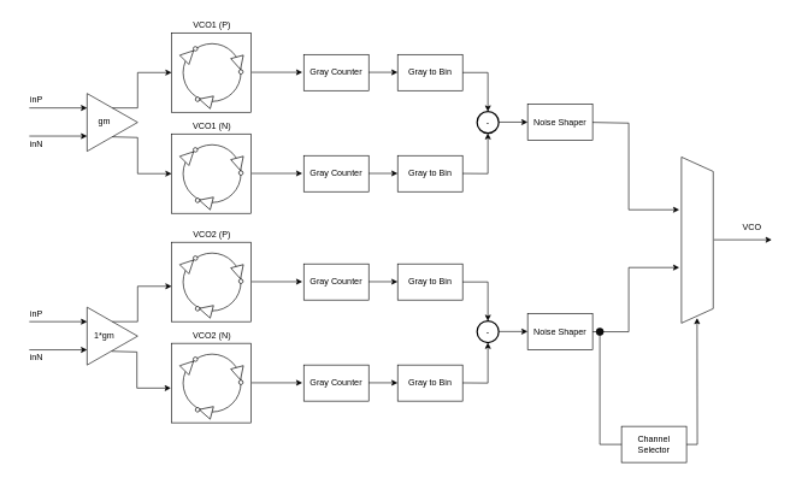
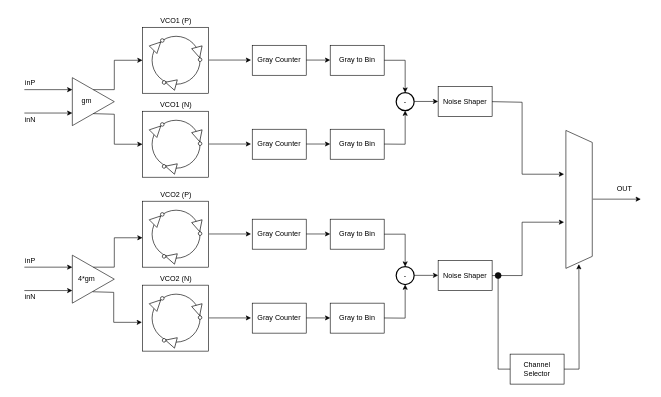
  <mxCell id="0" />
  <mxCell id="1" parent="0" />
  <mxCell id="2" value="" style="group;rotation=-135;" vertex="1" connectable="0" parent="1"><mxGeometry x="244" y="49.996" width="110" height="100.004" as="geometry" /></mxCell>
  <mxCell id="3" value="" style="rounded=0;whiteSpace=wrap;html=1;" vertex="1" parent="2"><mxGeometry x="-7" y="-5" width="110" height="110" as="geometry" /></mxCell>
  <mxCell id="4" value="" style="ellipse;whiteSpace=wrap;html=1;aspect=fixed;rotation=-135;" vertex="1" parent="2"><mxGeometry x="9" y="10" width="80" height="80" as="geometry" /></mxCell>
  <mxCell id="5" value="" style="group;rotation=-165;" vertex="1" connectable="0" parent="2"><mxGeometry x="25" y="79" width="24" height="18" as="geometry" /></mxCell>
  <mxCell id="6" value="" style="triangle;whiteSpace=wrap;html=1;rotation=-165;" vertex="1" parent="5"><mxGeometry x="6" y="1" width="18" height="18" as="geometry" /></mxCell>
  <mxCell id="7" value="" style="ellipse;whiteSpace=wrap;html=1;aspect=fixed;rotation=-165;" vertex="1" parent="5"><mxGeometry x="1" y="5" width="6" height="6" as="geometry" /></mxCell>
  <mxCell id="8" value="" style="triangle;whiteSpace=wrap;html=1;rotation=-45;" vertex="1" parent="2"><mxGeometry x="8" y="17" width="18" height="18" as="geometry" /></mxCell>
  <mxCell id="9" value="" style="ellipse;whiteSpace=wrap;html=1;aspect=fixed;rotation=-186;" vertex="1" parent="2"><mxGeometry x="23" y="14" width="6" height="6" as="geometry" /></mxCell>
  <mxCell id="10" value="" style="group;rotation=-285;" vertex="1" connectable="0" parent="2"><mxGeometry x="74" y="31" width="24" height="18" as="geometry" /></mxCell>
  <mxCell id="11" value="" style="triangle;whiteSpace=wrap;html=1;rotation=-285;" vertex="1" parent="10"><mxGeometry x="3" y="-3" width="18" height="18" as="geometry" /></mxCell>
  <mxCell id="12" value="" style="ellipse;whiteSpace=wrap;html=1;aspect=fixed;rotation=-285;" vertex="1" parent="10"><mxGeometry x="12" y="15" width="6" height="6" as="geometry" /></mxCell>
  <mxCell id="13" value="VCO1 (P)" style="text;html=1;align=center;verticalAlign=middle;whiteSpace=wrap;rounded=0;" vertex="1" parent="2"><mxGeometry x="19" y="-29.996" width="60" height="30" as="geometry" /></mxCell>
  <mxCell id="14" value="" style="endArrow=classic;html=1;rounded=0;" edge="1" parent="1"><mxGeometry width="50" height="50" relative="1" as="geometry"><mxPoint x="348" y="99.65" as="sourcePoint" /><mxPoint x="418" y="99.65" as="targetPoint" /></mxGeometry></mxCell>
  <mxCell id="15" value="Gray Counter" style="rounded=0;whiteSpace=wrap;html=1;" vertex="1" parent="1"><mxGeometry x="420" y="75" width="90" height="50" as="geometry" /></mxCell>
  <mxCell id="16" value="" style="endArrow=classic;html=1;rounded=0;exitX=1;exitY=0.5;exitDx=0;exitDy=0;" edge="1" parent="1"><mxGeometry width="50" height="50" relative="1" as="geometry"><mxPoint x="510" y="99.66" as="sourcePoint" /><mxPoint x="550" y="99.66" as="targetPoint" /></mxGeometry></mxCell>
  <mxCell id="17" value="" style="endArrow=classic;html=1;rounded=0;exitX=1;exitY=0.5;exitDx=0;exitDy=0;entryX=0.5;entryY=1;entryDx=0;entryDy=0;entryPerimeter=0;" edge="1" parent="1" target="20"><mxGeometry width="50" height="50" relative="1" as="geometry"><mxPoint x="630" y="239.65" as="sourcePoint" /><mxPoint x="670" y="239.65" as="targetPoint" /><Array as="points"><mxPoint x="675" y="240" /></Array></mxGeometry></mxCell>
  <mxCell id="18" value="Gray to Bin" style="rounded=0;whiteSpace=wrap;html=1;" vertex="1" parent="1"><mxGeometry x="550" y="75" width="90" height="50" as="geometry" /></mxCell>
  <mxCell id="19" value="Noise Shaper" style="rounded=0;whiteSpace=wrap;html=1;" vertex="1" parent="1"><mxGeometry x="730" y="144" width="90" height="50" as="geometry" /></mxCell>
  <mxCell id="20" value="-" style="strokeWidth=2;html=1;shape=mxgraph.flowchart.start_2;whiteSpace=wrap;" vertex="1" parent="1"><mxGeometry x="660" y="154" width="30" height="30" as="geometry" /></mxCell>
  <mxCell id="21" value="" style="group;rotation=-135;" vertex="1" connectable="0" parent="1"><mxGeometry x="244" y="189.996" width="110" height="100.004" as="geometry" /></mxCell>
  <mxCell id="22" value="" style="rounded=0;whiteSpace=wrap;html=1;" vertex="1" parent="21"><mxGeometry x="-7" y="-5" width="110" height="110" as="geometry" /></mxCell>
  <mxCell id="23" value="" style="ellipse;whiteSpace=wrap;html=1;aspect=fixed;rotation=-135;" vertex="1" parent="21"><mxGeometry x="9" y="10" width="80" height="80" as="geometry" /></mxCell>
  <mxCell id="24" value="" style="group;rotation=-165;" vertex="1" connectable="0" parent="21"><mxGeometry x="25" y="79" width="24" height="18" as="geometry" /></mxCell>
  <mxCell id="25" value="" style="triangle;whiteSpace=wrap;html=1;rotation=-165;" vertex="1" parent="24"><mxGeometry x="6" y="1" width="18" height="18" as="geometry" /></mxCell>
  <mxCell id="26" value="" style="ellipse;whiteSpace=wrap;html=1;aspect=fixed;rotation=-165;" vertex="1" parent="24"><mxGeometry x="1" y="5" width="6" height="6" as="geometry" /></mxCell>
  <mxCell id="27" value="" style="triangle;whiteSpace=wrap;html=1;rotation=-45;" vertex="1" parent="21"><mxGeometry x="8" y="17" width="18" height="18" as="geometry" /></mxCell>
  <mxCell id="28" value="" style="ellipse;whiteSpace=wrap;html=1;aspect=fixed;rotation=-186;" vertex="1" parent="21"><mxGeometry x="23" y="14" width="6" height="6" as="geometry" /></mxCell>
  <mxCell id="29" value="" style="group;rotation=-285;" vertex="1" connectable="0" parent="21"><mxGeometry x="74" y="31" width="24" height="18" as="geometry" /></mxCell>
  <mxCell id="30" value="" style="triangle;whiteSpace=wrap;html=1;rotation=-285;" vertex="1" parent="29"><mxGeometry x="3" y="-3" width="18" height="18" as="geometry" /></mxCell>
  <mxCell id="31" value="" style="ellipse;whiteSpace=wrap;html=1;aspect=fixed;rotation=-285;" vertex="1" parent="29"><mxGeometry x="12" y="15" width="6" height="6" as="geometry" /></mxCell>
  <mxCell id="32" value="VCO1 (N)" style="text;html=1;align=center;verticalAlign=middle;whiteSpace=wrap;rounded=0;" vertex="1" parent="21"><mxGeometry x="19" y="-29.996" width="60" height="30" as="geometry" /></mxCell>
  <mxCell id="33" value="" style="endArrow=classic;html=1;rounded=0;" edge="1" parent="1"><mxGeometry width="50" height="50" relative="1" as="geometry"><mxPoint x="348" y="239.65" as="sourcePoint" /><mxPoint x="418" y="239.65" as="targetPoint" /></mxGeometry></mxCell>
  <mxCell id="34" value="Gray Counter" style="rounded=0;whiteSpace=wrap;html=1;" vertex="1" parent="1"><mxGeometry x="420" y="215" width="90" height="50" as="geometry" /></mxCell>
  <mxCell id="35" value="" style="endArrow=classic;html=1;rounded=0;exitX=1;exitY=0.5;exitDx=0;exitDy=0;" edge="1" parent="1"><mxGeometry width="50" height="50" relative="1" as="geometry"><mxPoint x="510" y="239.66" as="sourcePoint" /><mxPoint x="550" y="239.66" as="targetPoint" /></mxGeometry></mxCell>
  <mxCell id="36" value="Gray to Bin" style="rounded=0;whiteSpace=wrap;html=1;" vertex="1" parent="1"><mxGeometry x="550" y="215" width="90" height="50" as="geometry" /></mxCell>
  <mxCell id="37" value="" style="endArrow=classic;html=1;rounded=0;exitX=1;exitY=0.5;exitDx=0;exitDy=0;entryX=0.5;entryY=0;entryDx=0;entryDy=0;entryPerimeter=0;" edge="1" parent="1" source="18" target="20"><mxGeometry width="50" height="50" relative="1" as="geometry"><mxPoint x="560" y="150" as="sourcePoint" /><mxPoint x="610" y="100" as="targetPoint" /><Array as="points"><mxPoint x="675" y="100" /></Array></mxGeometry></mxCell>
  <mxCell id="38" value="" style="endArrow=classic;html=1;rounded=0;exitX=1;exitY=0.5;exitDx=0;exitDy=0;" edge="1" parent="1"><mxGeometry width="50" height="50" relative="1" as="geometry"><mxPoint x="690" y="168.66" as="sourcePoint" /><mxPoint x="730" y="168.66" as="targetPoint" /></mxGeometry></mxCell>
  <mxCell id="39" value="" style="shape=trapezoid;perimeter=trapezoidPerimeter;whiteSpace=wrap;html=1;fixedSize=1;rotation=90;" vertex="1" parent="1"><mxGeometry x="850" y="310" width="230" height="44" as="geometry" /></mxCell>
  <mxCell id="40" value="" style="endArrow=classic;html=1;rounded=0;exitX=1;exitY=0.5;exitDx=0;exitDy=0;" edge="1" parent="1" source="81"><mxGeometry width="50" height="50" relative="1" as="geometry"><mxPoint x="964.66" y="500" as="sourcePoint" /><mxPoint x="964.66" y="440" as="targetPoint" /><Array as="points"><mxPoint x="965" y="615" /></Array></mxGeometry></mxCell>
  <mxCell id="41" value="" style="group;rotation=-135;" vertex="1" connectable="0" parent="1"><mxGeometry x="244" y="339.996" width="110" height="100.004" as="geometry" /></mxCell>
  <mxCell id="42" value="" style="rounded=0;whiteSpace=wrap;html=1;" vertex="1" parent="41"><mxGeometry x="-7" y="-5" width="110" height="110" as="geometry" /></mxCell>
  <mxCell id="43" value="" style="ellipse;whiteSpace=wrap;html=1;aspect=fixed;rotation=-135;" vertex="1" parent="41"><mxGeometry x="9" y="10" width="80" height="80" as="geometry" /></mxCell>
  <mxCell id="44" value="" style="group;rotation=-165;" vertex="1" connectable="0" parent="41"><mxGeometry x="25" y="79" width="24" height="18" as="geometry" /></mxCell>
  <mxCell id="45" value="" style="triangle;whiteSpace=wrap;html=1;rotation=-165;" vertex="1" parent="44"><mxGeometry x="6" y="1" width="18" height="18" as="geometry" /></mxCell>
  <mxCell id="46" value="" style="ellipse;whiteSpace=wrap;html=1;aspect=fixed;rotation=-165;" vertex="1" parent="44"><mxGeometry x="1" y="5" width="6" height="6" as="geometry" /></mxCell>
  <mxCell id="47" value="" style="triangle;whiteSpace=wrap;html=1;rotation=-45;" vertex="1" parent="41"><mxGeometry x="8" y="17" width="18" height="18" as="geometry" /></mxCell>
  <mxCell id="48" value="" style="ellipse;whiteSpace=wrap;html=1;aspect=fixed;rotation=-186;" vertex="1" parent="41"><mxGeometry x="23" y="14" width="6" height="6" as="geometry" /></mxCell>
  <mxCell id="49" value="" style="group;rotation=-285;" vertex="1" connectable="0" parent="41"><mxGeometry x="74" y="31" width="24" height="18" as="geometry" /></mxCell>
  <mxCell id="50" value="" style="triangle;whiteSpace=wrap;html=1;rotation=-285;" vertex="1" parent="49"><mxGeometry x="3" y="-3" width="18" height="18" as="geometry" /></mxCell>
  <mxCell id="51" value="" style="ellipse;whiteSpace=wrap;html=1;aspect=fixed;rotation=-285;" vertex="1" parent="49"><mxGeometry x="12" y="15" width="6" height="6" as="geometry" /></mxCell>
  <mxCell id="52" value="VCO2 (P)" style="text;html=1;align=center;verticalAlign=middle;whiteSpace=wrap;rounded=0;" vertex="1" parent="41"><mxGeometry x="19" y="-29.996" width="60" height="30" as="geometry" /></mxCell>
  <mxCell id="53" value="" style="endArrow=classic;html=1;rounded=0;" edge="1" parent="1"><mxGeometry width="50" height="50" relative="1" as="geometry"><mxPoint x="348" y="389.65" as="sourcePoint" /><mxPoint x="418" y="389.65" as="targetPoint" /></mxGeometry></mxCell>
  <mxCell id="54" value="Gray Counter" style="rounded=0;whiteSpace=wrap;html=1;" vertex="1" parent="1"><mxGeometry x="420" y="365" width="90" height="50" as="geometry" /></mxCell>
  <mxCell id="55" value="" style="endArrow=classic;html=1;rounded=0;exitX=1;exitY=0.5;exitDx=0;exitDy=0;" edge="1" parent="1"><mxGeometry width="50" height="50" relative="1" as="geometry"><mxPoint x="510" y="389.66" as="sourcePoint" /><mxPoint x="550" y="389.66" as="targetPoint" /></mxGeometry></mxCell>
  <mxCell id="56" value="" style="endArrow=classic;html=1;rounded=0;exitX=1;exitY=0.5;exitDx=0;exitDy=0;entryX=0.5;entryY=1;entryDx=0;entryDy=0;entryPerimeter=0;" edge="1" parent="1" target="59"><mxGeometry width="50" height="50" relative="1" as="geometry"><mxPoint x="630" y="529.65" as="sourcePoint" /><mxPoint x="670" y="529.65" as="targetPoint" /><Array as="points"><mxPoint x="675" y="530" /></Array></mxGeometry></mxCell>
  <mxCell id="57" value="Gray to Bin" style="rounded=0;whiteSpace=wrap;html=1;" vertex="1" parent="1"><mxGeometry x="550" y="365" width="90" height="50" as="geometry" /></mxCell>
  <mxCell id="58" value="Noise Shaper" style="rounded=0;whiteSpace=wrap;html=1;" vertex="1" parent="1"><mxGeometry x="730" y="434" width="90" height="50" as="geometry" /></mxCell>
  <mxCell id="59" value="-" style="strokeWidth=2;html=1;shape=mxgraph.flowchart.start_2;whiteSpace=wrap;" vertex="1" parent="1"><mxGeometry x="660" y="444" width="30" height="30" as="geometry" /></mxCell>
  <mxCell id="60" value="" style="group;rotation=-135;" vertex="1" connectable="0" parent="1"><mxGeometry x="244" y="479.996" width="110" height="100.004" as="geometry" /></mxCell>
  <mxCell id="61" value="" style="rounded=0;whiteSpace=wrap;html=1;" vertex="1" parent="60"><mxGeometry x="-7" y="-5" width="110" height="110" as="geometry" /></mxCell>
  <mxCell id="62" value="" style="ellipse;whiteSpace=wrap;html=1;aspect=fixed;rotation=-135;" vertex="1" parent="60"><mxGeometry x="9" y="10" width="80" height="80" as="geometry" /></mxCell>
  <mxCell id="63" value="" style="group;rotation=-165;" vertex="1" connectable="0" parent="60"><mxGeometry x="25" y="79" width="24" height="18" as="geometry" /></mxCell>
  <mxCell id="64" value="" style="triangle;whiteSpace=wrap;html=1;rotation=-165;" vertex="1" parent="63"><mxGeometry x="6" y="1" width="18" height="18" as="geometry" /></mxCell>
  <mxCell id="65" value="" style="ellipse;whiteSpace=wrap;html=1;aspect=fixed;rotation=-165;" vertex="1" parent="63"><mxGeometry x="1" y="5" width="6" height="6" as="geometry" /></mxCell>
  <mxCell id="66" value="" style="triangle;whiteSpace=wrap;html=1;rotation=-45;" vertex="1" parent="60"><mxGeometry x="8" y="17" width="18" height="18" as="geometry" /></mxCell>
  <mxCell id="67" value="" style="ellipse;whiteSpace=wrap;html=1;aspect=fixed;rotation=-186;" vertex="1" parent="60"><mxGeometry x="23" y="14" width="6" height="6" as="geometry" /></mxCell>
  <mxCell id="68" value="" style="group;rotation=-285;" vertex="1" connectable="0" parent="60"><mxGeometry x="74" y="31" width="24" height="18" as="geometry" /></mxCell>
  <mxCell id="69" value="" style="triangle;whiteSpace=wrap;html=1;rotation=-285;" vertex="1" parent="68"><mxGeometry x="3" y="-3" width="18" height="18" as="geometry" /></mxCell>
  <mxCell id="70" value="" style="ellipse;whiteSpace=wrap;html=1;aspect=fixed;rotation=-285;" vertex="1" parent="68"><mxGeometry x="12" y="15" width="6" height="6" as="geometry" /></mxCell>
  <mxCell id="71" value="VCO2 (N)" style="text;html=1;align=center;verticalAlign=middle;whiteSpace=wrap;rounded=0;" vertex="1" parent="60"><mxGeometry x="19" y="-29.996" width="60" height="30" as="geometry" /></mxCell>
  <mxCell id="72" value="" style="endArrow=classic;html=1;rounded=0;" edge="1" parent="1"><mxGeometry width="50" height="50" relative="1" as="geometry"><mxPoint x="348" y="529.65" as="sourcePoint" /><mxPoint x="418" y="529.65" as="targetPoint" /></mxGeometry></mxCell>
  <mxCell id="73" value="Gray Counter" style="rounded=0;whiteSpace=wrap;html=1;" vertex="1" parent="1"><mxGeometry x="420" y="505" width="90" height="50" as="geometry" /></mxCell>
  <mxCell id="74" value="" style="endArrow=classic;html=1;rounded=0;exitX=1;exitY=0.5;exitDx=0;exitDy=0;" edge="1" parent="1"><mxGeometry width="50" height="50" relative="1" as="geometry"><mxPoint x="510" y="529.66" as="sourcePoint" /><mxPoint x="550" y="529.66" as="targetPoint" /></mxGeometry></mxCell>
  <mxCell id="75" value="Gray to Bin" style="rounded=0;whiteSpace=wrap;html=1;" vertex="1" parent="1"><mxGeometry x="550" y="505" width="90" height="50" as="geometry" /></mxCell>
  <mxCell id="76" value="" style="endArrow=classic;html=1;rounded=0;exitX=1;exitY=0.5;exitDx=0;exitDy=0;entryX=0.5;entryY=0;entryDx=0;entryDy=0;entryPerimeter=0;" edge="1" parent="1" source="57" target="59"><mxGeometry width="50" height="50" relative="1" as="geometry"><mxPoint x="560" y="440" as="sourcePoint" /><mxPoint x="610" y="390" as="targetPoint" /><Array as="points"><mxPoint x="675" y="390" /></Array></mxGeometry></mxCell>
  <mxCell id="77" value="" style="endArrow=classic;html=1;rounded=0;exitX=1;exitY=0.5;exitDx=0;exitDy=0;" edge="1" parent="1"><mxGeometry width="50" height="50" relative="1" as="geometry"><mxPoint x="690" y="458.66" as="sourcePoint" /><mxPoint x="730" y="458.66" as="targetPoint" /></mxGeometry></mxCell>
  <mxCell id="78" value="" style="endArrow=classic;html=1;rounded=0;exitX=1;exitY=0.5;exitDx=0;exitDy=0;" edge="1" parent="1" source="19"><mxGeometry width="50" height="50" relative="1" as="geometry"><mxPoint x="740" y="330" as="sourcePoint" /><mxPoint x="940" y="290" as="targetPoint" /><Array as="points"><mxPoint x="870" y="170" /><mxPoint x="870" y="290" /></Array></mxGeometry></mxCell>
  <mxCell id="79" value="" style="endArrow=classic;html=1;rounded=0;exitX=1;exitY=0.5;exitDx=0;exitDy=0;" edge="1" parent="1" source="58"><mxGeometry width="50" height="50" relative="1" as="geometry"><mxPoint x="870" y="460" as="sourcePoint" /><mxPoint x="940" y="370" as="targetPoint" /><Array as="points"><mxPoint x="870" y="459" /><mxPoint x="870" y="370" /></Array></mxGeometry></mxCell>
  <mxCell id="80" value="" style="endArrow=classic;html=1;rounded=0;" edge="1" parent="1"><mxGeometry width="50" height="50" relative="1" as="geometry"><mxPoint x="988" y="331.58" as="sourcePoint" /><mxPoint x="1068" y="331.58" as="targetPoint" /></mxGeometry></mxCell>
- <mxCell id="81" value="Channel Selector" style="rounded=0;whiteSpace=wrap;html=1;" vertex="1" parent="1"><mxGeometry x="860" y="590" width="90" height="50" as="geometry" /></mxCell>
+ <mxCell id="81" value="Channel Selector" style="rounded=0;whiteSpace=wrap;html=1;" vertex="1" parent="1"><mxGeometry x="850" y="590" width="90" height="50" as="geometry" /></mxCell>
  <mxCell id="82" value="" style="endArrow=none;html=1;rounded=0;entryX=0;entryY=0.5;entryDx=0;entryDy=0;" edge="1" parent="1" target="81"><mxGeometry width="50" height="50" relative="1" as="geometry"><mxPoint x="830" y="460" as="sourcePoint" /><mxPoint x="880" y="350" as="targetPoint" /><Array as="points"><mxPoint x="830" y="615" /></Array></mxGeometry></mxCell>
  <mxCell id="83" value="" style="ellipse;whiteSpace=wrap;html=1;aspect=fixed;strokeColor=#030303;fillStyle=solid;fillColor=#0D0D0D;" vertex="1" parent="1"><mxGeometry x="825" y="454" width="10" height="10" as="geometry" /></mxCell>
  <mxCell id="84" value="" style="endArrow=classic;html=1;rounded=0;" edge="1" parent="1"><mxGeometry width="50" height="50" relative="1" as="geometry"><mxPoint x="40" y="149" as="sourcePoint" /><mxPoint x="120" y="149" as="targetPoint" /></mxGeometry></mxCell>
  <mxCell id="85" value="" style="endArrow=classic;html=1;rounded=0;" edge="1" parent="1"><mxGeometry width="50" height="50" relative="1" as="geometry"><mxPoint x="40" y="188" as="sourcePoint" /><mxPoint x="120" y="188" as="targetPoint" /></mxGeometry></mxCell>
  <mxCell id="86" value="" style="triangle;whiteSpace=wrap;html=1;" vertex="1" parent="1"><mxGeometry x="120" y="129" width="70" height="80" as="geometry" /></mxCell>
  <mxCell id="87" value="gm" style="text;html=1;align=center;verticalAlign=middle;whiteSpace=wrap;rounded=0;" vertex="1" parent="1"><mxGeometry x="114" y="153" width="60" height="30" as="geometry" /></mxCell>
  <mxCell id="88" value="" style="endArrow=classic;html=1;rounded=0;" edge="1" parent="1"><mxGeometry width="50" height="50" relative="1" as="geometry"><mxPoint x="40" y="445" as="sourcePoint" /><mxPoint x="120" y="445" as="targetPoint" /></mxGeometry></mxCell>
  <mxCell id="89" value="" style="endArrow=classic;html=1;rounded=0;" edge="1" parent="1"><mxGeometry width="50" height="50" relative="1" as="geometry"><mxPoint x="40" y="484" as="sourcePoint" /><mxPoint x="120" y="484" as="targetPoint" /></mxGeometry></mxCell>
  <mxCell id="90" value="" style="triangle;whiteSpace=wrap;html=1;" vertex="1" parent="1"><mxGeometry x="120" y="425" width="70" height="80" as="geometry" /></mxCell>
- <mxCell id="91" value="1*gm" style="text;html=1;align=center;verticalAlign=middle;whiteSpace=wrap;rounded=0;" vertex="1" parent="1"><mxGeometry x="114" y="449" width="60" height="30" as="geometry" /></mxCell>
+ <mxCell id="91" value="4*gm" style="text;html=1;align=center;verticalAlign=middle;whiteSpace=wrap;rounded=0;" vertex="1" parent="1"><mxGeometry x="114" y="449" width="60" height="30" as="geometry" /></mxCell>
  <mxCell id="92" value="" style="endArrow=classic;html=1;rounded=0;exitX=0.5;exitY=0;exitDx=0;exitDy=0;entryX=0;entryY=0.5;entryDx=0;entryDy=0;" edge="1" parent="1" source="86" target="3"><mxGeometry width="50" height="50" relative="1" as="geometry"><mxPoint x="380" y="320" as="sourcePoint" /><mxPoint x="430" y="270" as="targetPoint" /><Array as="points"><mxPoint x="190" y="149" /><mxPoint x="190" y="100" /></Array></mxGeometry></mxCell>
  <mxCell id="93" value="" style="endArrow=classic;html=1;rounded=0;exitX=0.5;exitY=1;exitDx=0;exitDy=0;entryX=0;entryY=0.5;entryDx=0;entryDy=0;" edge="1" parent="1" source="86" target="22"><mxGeometry width="50" height="50" relative="1" as="geometry"><mxPoint x="380" y="320" as="sourcePoint" /><mxPoint x="430" y="270" as="targetPoint" /><Array as="points"><mxPoint x="190" y="190" /><mxPoint x="190" y="240" /></Array></mxGeometry></mxCell>
  <mxCell id="94" value="" style="endArrow=classic;html=1;rounded=0;exitX=0.5;exitY=0;exitDx=0;exitDy=0;entryX=0;entryY=0.5;entryDx=0;entryDy=0;" edge="1" parent="1"><mxGeometry width="50" height="50" relative="1" as="geometry"><mxPoint x="155" y="445" as="sourcePoint" /><mxPoint x="237" y="396" as="targetPoint" /><Array as="points"><mxPoint x="190" y="445" /><mxPoint x="190" y="396" /></Array></mxGeometry></mxCell>
  <mxCell id="95" value="" style="endArrow=classic;html=1;rounded=0;exitX=0.5;exitY=1;exitDx=0;exitDy=0;entryX=0;entryY=0.5;entryDx=0;entryDy=0;" edge="1" parent="1"><mxGeometry width="50" height="50" relative="1" as="geometry"><mxPoint x="154" y="486" as="sourcePoint" /><mxPoint x="236" y="537" as="targetPoint" /><Array as="points"><mxPoint x="189" y="487" /><mxPoint x="189" y="537" /></Array></mxGeometry></mxCell>
  <mxCell id="96" value="inP" style="text;html=1;align=center;verticalAlign=middle;whiteSpace=wrap;rounded=0;" vertex="1" parent="1"><mxGeometry x="20" y="123" width="60" height="30" as="geometry" /></mxCell>
  <mxCell id="97" value="inN" style="text;html=1;align=center;verticalAlign=middle;whiteSpace=wrap;rounded=0;" vertex="1" parent="1"><mxGeometry x="20" y="185" width="60" height="30" as="geometry" /></mxCell>
  <mxCell id="98" value="inP" style="text;html=1;align=center;verticalAlign=middle;whiteSpace=wrap;rounded=0;" vertex="1" parent="1"><mxGeometry x="20" y="419" width="60" height="30" as="geometry" /></mxCell>
  <mxCell id="99" value="inN" style="text;html=1;align=center;verticalAlign=middle;whiteSpace=wrap;rounded=0;" vertex="1" parent="1"><mxGeometry x="20" y="479" width="60" height="30" as="geometry" /></mxCell>
- <mxCell id="100" value="VCO" style="text;html=1;align=center;verticalAlign=middle;whiteSpace=wrap;rounded=0;" vertex="1" parent="1"><mxGeometry x="1011" y="300" width="60" height="30" as="geometry" /></mxCell>
+ <mxCell id="100" value="OUT" style="text;html=1;align=center;verticalAlign=middle;whiteSpace=wrap;rounded=0;" vertex="1" parent="1"><mxGeometry x="1011" y="300" width="60" height="30" as="geometry" /></mxCell>
